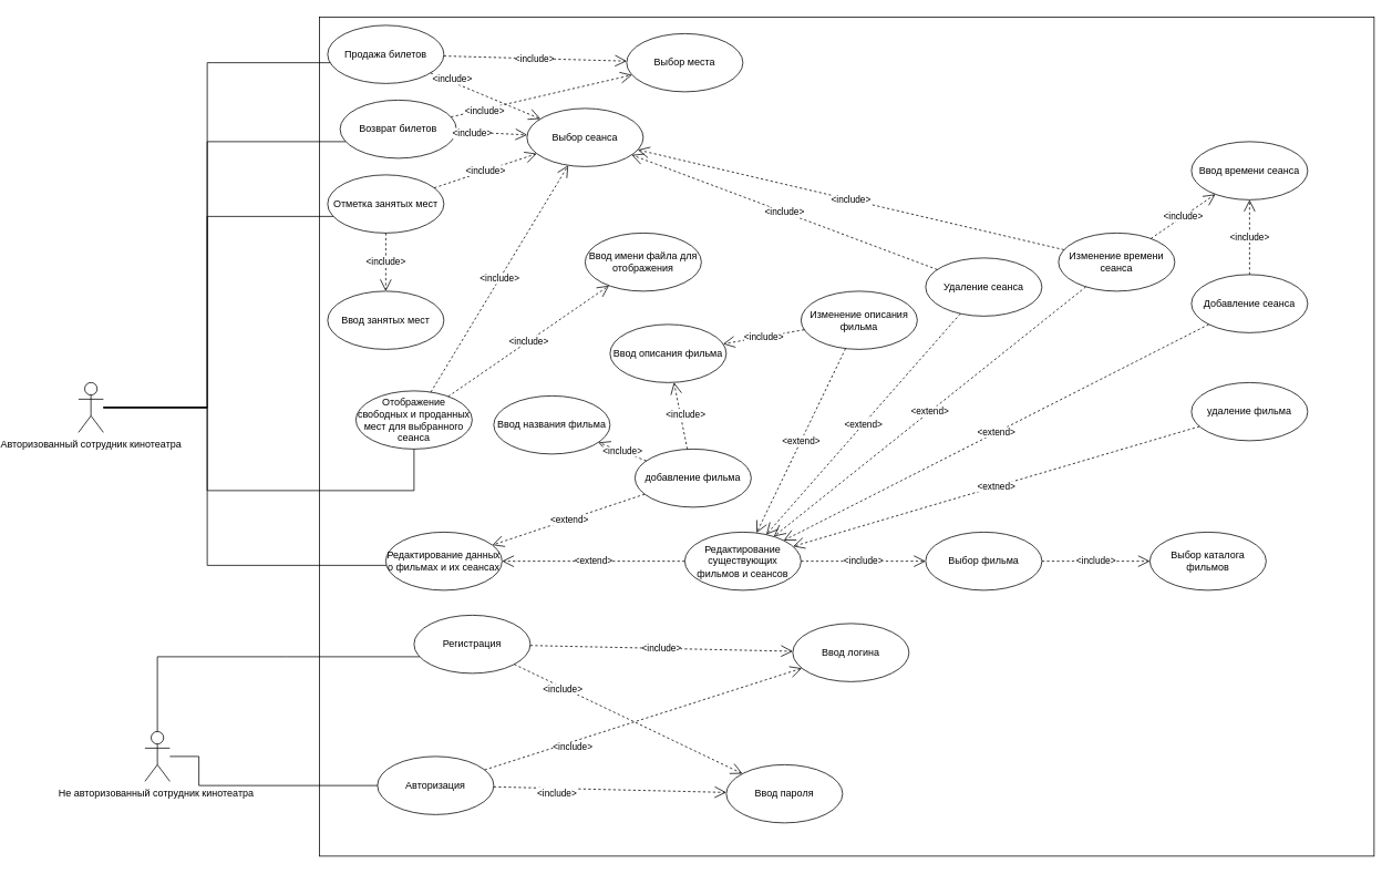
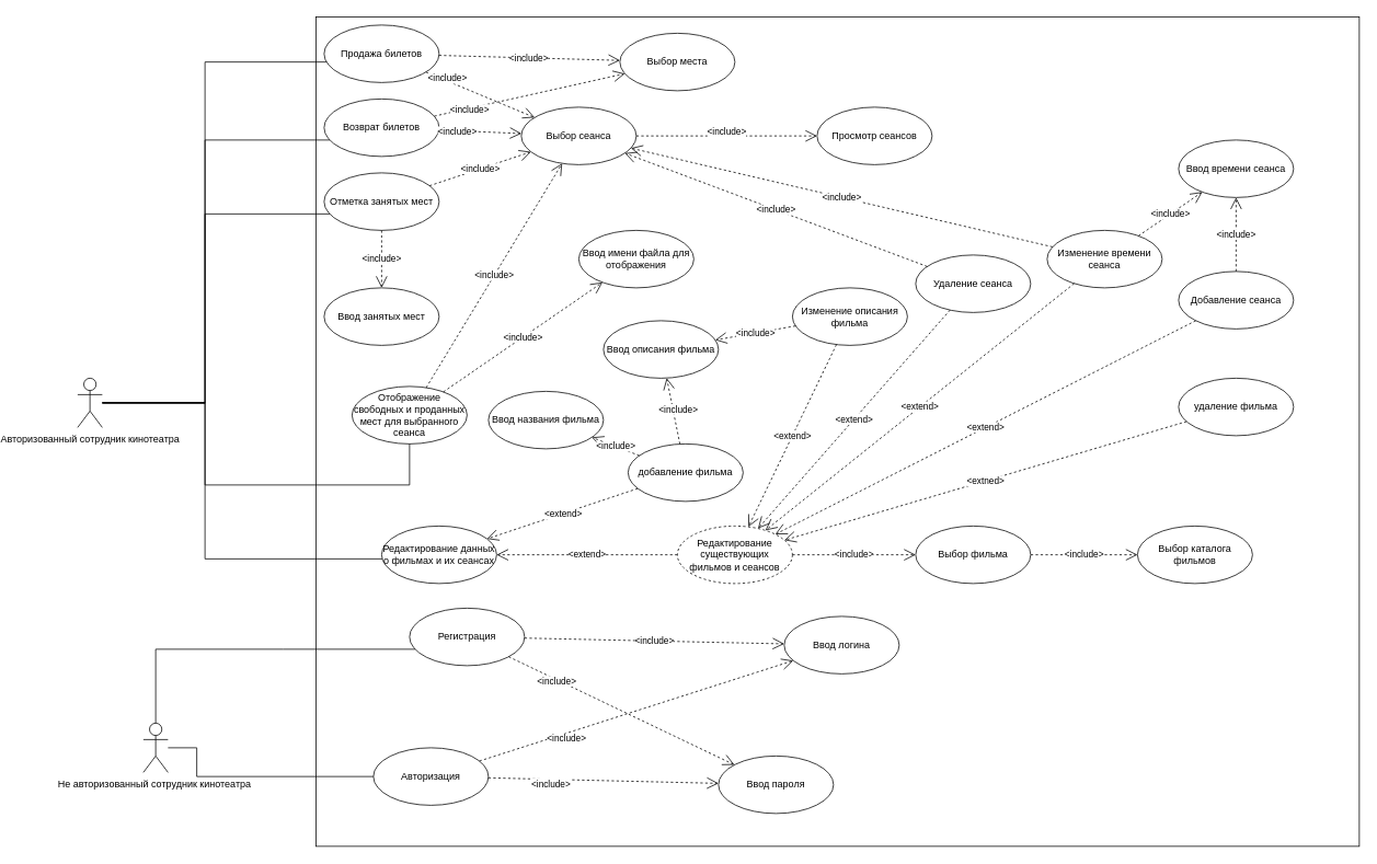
  <mxCell id="0" />
  <mxCell id="1" parent="0" />
  <mxCell id="2" value="Авторизованный сотрудник кинотеатра" style="shape=umlActor;verticalLabelPosition=bottom;verticalAlign=top;html=1;" parent="1" vertex="1"><mxGeometry x="20" y="460" width="30" height="60" as="geometry" /></mxCell>
  <mxCell id="3" value="" style="html=1;whiteSpace=wrap;" parent="1" vertex="1"><mxGeometry x="310" y="20" width="1270" height="1010" as="geometry" /></mxCell>
  <mxCell id="4" value="Продажа билетов" style="ellipse;whiteSpace=wrap;html=1;" parent="1" vertex="1"><mxGeometry x="320" y="30" width="140" height="70" as="geometry" /></mxCell>
- <mxCell id="5" value="Возврат билетов" style="ellipse;whiteSpace=wrap;html=1;" parent="1" vertex="1"><mxGeometry x="335" y="120" width="140" height="70" as="geometry" /></mxCell>
+ <mxCell id="5" value="Возврат билетов" style="ellipse;whiteSpace=wrap;html=1;" parent="1" vertex="1"><mxGeometry x="320" y="120" width="140" height="70" as="geometry" /></mxCell>
  <mxCell id="6" value="Отображение свободных и проданных мест для выбранного сеанса" style="ellipse;whiteSpace=wrap;html=1;" parent="1" vertex="1"><mxGeometry x="354" y="470" width="140" height="70" as="geometry" /></mxCell>
  <mxCell id="7" value="Редактирование данных о фильмах и их сеансах" style="ellipse;whiteSpace=wrap;html=1;" parent="1" vertex="1"><mxGeometry x="390" y="640" width="140" height="70" as="geometry" /></mxCell>
  <mxCell id="8" value="Отметка занятых мест" style="ellipse;whiteSpace=wrap;html=1;" parent="1" vertex="1"><mxGeometry x="320" y="210" width="140" height="70" as="geometry" /></mxCell>
+ <mxCell id="9" value="Просмотр сеансов" style="ellipse;whiteSpace=wrap;html=1;" parent="1" vertex="1"><mxGeometry x="920" y="130" width="140" height="70" as="geometry" /></mxCell>
+ <mxCell id="10" value="&amp;lt;include&amp;gt;" style="endArrow=open;endSize=12;dashed=1;html=1;rounded=0;" parent="1" source="25" target="9" edge="1"><mxGeometry y="5" width="160" relative="1" as="geometry"><mxPoint x="700" y="270" as="sourcePoint" /><mxPoint x="860" y="270" as="targetPoint" /><mxPoint as="offset" /></mxGeometry></mxCell>
  <mxCell id="11" value="&amp;lt;include&amp;gt;" style="endArrow=open;endSize=12;dashed=1;html=1;rounded=0;" parent="1" source="6" target="25" edge="1"><mxGeometry width="160" relative="1" as="geometry"><mxPoint x="558" y="290" as="sourcePoint" /><mxPoint x="640" y="260" as="targetPoint" /></mxGeometry></mxCell>
  <mxCell id="12" value="Выбор каталога фильмов" style="ellipse;whiteSpace=wrap;html=1;" parent="1" vertex="1"><mxGeometry x="1310" y="640" width="140" height="70" as="geometry" /></mxCell>
  <mxCell id="13" value="&amp;lt;include&amp;gt;" style="endArrow=open;endSize=12;dashed=1;html=1;rounded=0;" parent="1" source="39" target="12" edge="1"><mxGeometry width="160" relative="1" as="geometry"><mxPoint x="484" y="331" as="sourcePoint" /><mxPoint x="630" y="259" as="targetPoint" /></mxGeometry></mxCell>
  <mxCell id="14" value="&amp;lt;include&amp;gt;" style="endArrow=open;endSize=12;dashed=1;html=1;rounded=0;" parent="1" source="8" target="25" edge="1"><mxGeometry width="160" relative="1" as="geometry"><mxPoint x="484" y="331" as="sourcePoint" /><mxPoint x="630" y="259" as="targetPoint" /></mxGeometry></mxCell>
  <mxCell id="15" value="Выбор места" style="ellipse;whiteSpace=wrap;html=1;" parent="1" vertex="1"><mxGeometry x="680" y="40" width="140" height="70" as="geometry" /></mxCell>
  <mxCell id="16" value="&amp;lt;include&amp;gt;" style="endArrow=open;endSize=12;dashed=1;html=1;rounded=0;" parent="1" source="4" target="15" edge="1"><mxGeometry x="-0.007" width="160" relative="1" as="geometry"><mxPoint x="480" y="139" as="sourcePoint" /><mxPoint x="630" y="211" as="targetPoint" /><mxPoint as="offset" /></mxGeometry></mxCell>
  <mxCell id="17" value="&amp;lt;include&amp;gt;" style="endArrow=open;endSize=12;dashed=1;html=1;rounded=0;" parent="1" source="5" target="25" edge="1"><mxGeometry x="-0.565" y="-2" width="160" relative="1" as="geometry"><mxPoint x="500" y="117" as="sourcePoint" /><mxPoint x="630" y="122" as="targetPoint" /><mxPoint y="-1" as="offset" /></mxGeometry></mxCell>
  <mxCell id="18" value="Ввод имени файла для отображения" style="ellipse;whiteSpace=wrap;html=1;" parent="1" vertex="1"><mxGeometry x="630" y="280" width="140" height="70" as="geometry" /></mxCell>
  <mxCell id="19" value="&amp;lt;include&amp;gt;" style="endArrow=open;endSize=12;dashed=1;html=1;rounded=0;" parent="1" source="6" target="18" edge="1"><mxGeometry width="160" relative="1" as="geometry"><mxPoint x="481" y="511" as="sourcePoint" /><mxPoint x="909" y="309" as="targetPoint" /></mxGeometry></mxCell>
  <mxCell id="20" value="" style="endArrow=none;html=1;edgeStyle=orthogonalEdgeStyle;rounded=0;" parent="1" source="2" target="4" edge="1"><mxGeometry relative="1" as="geometry"><mxPoint x="670" y="360" as="sourcePoint" /><mxPoint x="830" y="360" as="targetPoint" /><Array as="points"><mxPoint x="175" y="75" /></Array></mxGeometry></mxCell>
  <mxCell id="21" value="" style="endArrow=none;html=1;edgeStyle=orthogonalEdgeStyle;rounded=0;" parent="1" source="2" target="5" edge="1"><mxGeometry relative="1" as="geometry"><mxPoint x="185" y="445" as="sourcePoint" /><mxPoint x="440" y="120" as="targetPoint" /><Array as="points"><mxPoint x="175" y="170" /></Array></mxGeometry></mxCell>
  <mxCell id="22" value="" style="endArrow=none;html=1;edgeStyle=orthogonalEdgeStyle;rounded=0;" parent="1" source="2" target="6" edge="1"><mxGeometry relative="1" as="geometry"><mxPoint x="200" y="475" as="sourcePoint" /><mxPoint x="361" y="230" as="targetPoint" /><Array as="points"><mxPoint x="175" y="590" /><mxPoint x="424" y="590" /></Array></mxGeometry></mxCell>
  <mxCell id="23" value="" style="endArrow=none;html=1;edgeStyle=orthogonalEdgeStyle;rounded=0;" parent="1" source="2" target="7" edge="1"><mxGeometry relative="1" as="geometry"><mxPoint x="210" y="485" as="sourcePoint" /><mxPoint x="371" y="240" as="targetPoint" /><Array as="points"><mxPoint x="175" y="680" /></Array></mxGeometry></mxCell>
  <mxCell id="24" value="" style="endArrow=none;html=1;edgeStyle=orthogonalEdgeStyle;rounded=0;" parent="1" source="2" target="8" edge="1"><mxGeometry relative="1" as="geometry"><mxPoint x="220" y="495" as="sourcePoint" /><mxPoint x="381" y="250" as="targetPoint" /><Array as="points"><mxPoint x="175" y="260" /></Array></mxGeometry></mxCell>
  <mxCell id="25" value="Выбор сеанса" style="ellipse;whiteSpace=wrap;html=1;" parent="1" vertex="1"><mxGeometry x="560" y="130" width="140" height="70" as="geometry" /></mxCell>
  <mxCell id="26" value="&amp;lt;include&amp;gt;" style="endArrow=open;endSize=12;dashed=1;html=1;rounded=0;" parent="1" source="4" target="25" edge="1"><mxGeometry x="-0.622" y="3" width="160" relative="1" as="geometry"><mxPoint x="470" y="117" as="sourcePoint" /><mxPoint x="720" y="378" as="targetPoint" /><mxPoint as="offset" /></mxGeometry></mxCell>
  <mxCell id="27" value="Добавление сеанса" style="ellipse;whiteSpace=wrap;html=1;" parent="1" vertex="1"><mxGeometry x="1360" y="330" width="140" height="70" as="geometry" /></mxCell>
  <mxCell id="28" value="добавление фильма" style="ellipse;whiteSpace=wrap;html=1;" parent="1" vertex="1"><mxGeometry x="690" y="540" width="140" height="70" as="geometry" /></mxCell>
- <mxCell id="29" value="Редактирование существующих фильмов и сеансов" style="ellipse;whiteSpace=wrap;html=1;" parent="1" vertex="1"><mxGeometry x="750" y="640" width="140" height="70" as="geometry" /></mxCell>
+ <mxCell id="29" value="Редактирование существующих фильмов и сеансов" style="ellipse;whiteSpace=wrap;html=1;dashed=1;" parent="1" vertex="1"><mxGeometry x="750" y="640" width="140" height="70" as="geometry" /></mxCell>
  <mxCell id="30" value="удаление фильма" style="ellipse;whiteSpace=wrap;html=1;" parent="1" vertex="1"><mxGeometry x="1360" y="460" width="140" height="70" as="geometry" /></mxCell>
  <mxCell id="31" value="Изменение описания фильма" style="ellipse;whiteSpace=wrap;html=1;" parent="1" vertex="1"><mxGeometry x="890" y="350" width="140" height="70" as="geometry" /></mxCell>
  <mxCell id="32" value="&amp;lt;extend&amp;gt;" style="endArrow=open;endSize=12;dashed=1;html=1;rounded=0;" parent="1" source="29" target="7" edge="1"><mxGeometry width="160" relative="1" as="geometry"><mxPoint x="540" y="510" as="sourcePoint" /><mxPoint x="700" y="510" as="targetPoint" /></mxGeometry></mxCell>
  <mxCell id="33" value="&amp;lt;extend&amp;gt;" style="endArrow=open;endSize=12;dashed=1;html=1;rounded=0;" parent="1" source="28" target="7" edge="1"><mxGeometry x="-0.006" width="160" relative="1" as="geometry"><mxPoint x="520" y="500" as="sourcePoint" /><mxPoint x="680" y="500" as="targetPoint" /><mxPoint as="offset" /></mxGeometry></mxCell>
  <mxCell id="34" value="Ввод описания фильма" style="ellipse;whiteSpace=wrap;html=1;container=1;" parent="1" vertex="1"><mxGeometry x="660" y="390" width="140" height="70" as="geometry" /></mxCell>
  <mxCell id="35" value="&amp;lt;include&amp;gt;" style="endArrow=open;endSize=12;dashed=1;html=1;rounded=0;" parent="1" source="28" target="34" edge="1"><mxGeometry x="0.03" y="-6" width="160" relative="1" as="geometry"><mxPoint x="570" y="530" as="sourcePoint" /><mxPoint x="730" y="530" as="targetPoint" /><mxPoint as="offset" /></mxGeometry></mxCell>
  <mxCell id="36" value="Ввод названия фильма" style="ellipse;whiteSpace=wrap;html=1;container=1;" parent="1" vertex="1"><mxGeometry x="520" y="476" width="140" height="70" as="geometry" /></mxCell>
  <mxCell id="37" value="&amp;lt;include&amp;gt;" style="endArrow=open;endSize=12;dashed=1;html=1;rounded=0;" parent="1" source="28" target="36" edge="1"><mxGeometry x="-0.004" width="160" relative="1" as="geometry"><mxPoint x="583" y="530" as="sourcePoint" /><mxPoint x="477" y="545" as="targetPoint" /><mxPoint as="offset" /></mxGeometry></mxCell>
  <mxCell id="38" value="Изменение времени сеанса" style="ellipse;whiteSpace=wrap;html=1;" parent="1" vertex="1"><mxGeometry x="1200" y="280" width="140" height="70" as="geometry" /></mxCell>
  <mxCell id="39" value="Выбор фильма" style="ellipse;whiteSpace=wrap;html=1;" parent="1" vertex="1"><mxGeometry x="1040" y="640" width="140" height="70" as="geometry" /></mxCell>
  <mxCell id="40" value="&amp;lt;include&amp;gt;" style="endArrow=open;endSize=12;dashed=1;html=1;rounded=0;" parent="1" source="38" target="25" edge="1"><mxGeometry width="160" relative="1" as="geometry"><mxPoint x="920" y="410" as="sourcePoint" /><mxPoint x="1080" y="410" as="targetPoint" /></mxGeometry></mxCell>
  <mxCell id="41" value="&amp;lt;include&amp;gt;" style="endArrow=open;endSize=12;dashed=1;html=1;rounded=0;" parent="1" source="27" target="46" edge="1"><mxGeometry width="160" relative="1" as="geometry"><mxPoint x="1095" y="369" as="sourcePoint" /><mxPoint x="1115" y="411" as="targetPoint" /></mxGeometry></mxCell>
  <mxCell id="42" value="&amp;lt;include&amp;gt;" style="endArrow=open;endSize=12;dashed=1;html=1;rounded=0;" parent="1" source="5" target="15" edge="1"><mxGeometry x="-0.633" y="-2" width="160" relative="1" as="geometry"><mxPoint x="510" y="85" as="sourcePoint" /><mxPoint x="690" y="85" as="targetPoint" /><mxPoint as="offset" /></mxGeometry></mxCell>
  <mxCell id="43" value="Ввод занятых мест" style="ellipse;whiteSpace=wrap;html=1;" parent="1" vertex="1"><mxGeometry x="320" y="350" width="140" height="70" as="geometry" /></mxCell>
  <mxCell id="44" value="&amp;lt;include&amp;gt;" style="endArrow=open;endSize=12;dashed=1;html=1;rounded=0;" parent="1" source="8" target="43" edge="1"><mxGeometry width="160" relative="1" as="geometry"><mxPoint x="630" y="260" as="sourcePoint" /><mxPoint x="790" y="260" as="targetPoint" /></mxGeometry></mxCell>
  <mxCell id="45" value="Удаление сеанса" style="ellipse;whiteSpace=wrap;html=1;" parent="1" vertex="1"><mxGeometry x="1040" y="310" width="140" height="70" as="geometry" /></mxCell>
  <mxCell id="46" value="Ввод времени сеанса" style="ellipse;whiteSpace=wrap;html=1;" parent="1" vertex="1"><mxGeometry x="1360" y="170" width="140" height="70" as="geometry" /></mxCell>
  <mxCell id="47" value="&amp;lt;include&amp;gt;" style="endArrow=open;endSize=12;dashed=1;html=1;rounded=0;" parent="1" source="29" target="39" edge="1"><mxGeometry width="160" relative="1" as="geometry"><mxPoint x="960" y="610" as="sourcePoint" /><mxPoint x="1120" y="610" as="targetPoint" /></mxGeometry></mxCell>
  <mxCell id="48" value="&amp;lt;include&amp;gt;" style="endArrow=open;endSize=12;dashed=1;html=1;rounded=0;" parent="1" source="38" target="46" edge="1"><mxGeometry width="160" relative="1" as="geometry"><mxPoint x="1030" y="420" as="sourcePoint" /><mxPoint x="1190" y="420" as="targetPoint" /></mxGeometry></mxCell>
  <mxCell id="49" value="&amp;lt;extend&amp;gt;" style="endArrow=open;endSize=12;dashed=1;html=1;rounded=0;" parent="1" source="27" target="29" edge="1"><mxGeometry width="160" relative="1" as="geometry"><mxPoint x="1030" y="420" as="sourcePoint" /><mxPoint x="1190" y="420" as="targetPoint" /></mxGeometry></mxCell>
  <mxCell id="50" value="&amp;lt;extend&amp;gt;" style="endArrow=open;endSize=12;dashed=1;html=1;rounded=0;" parent="1" source="38" target="29" edge="1"><mxGeometry width="160" relative="1" as="geometry"><mxPoint x="1030" y="420" as="sourcePoint" /><mxPoint x="1190" y="420" as="targetPoint" /></mxGeometry></mxCell>
  <mxCell id="51" value="&amp;lt;extend&amp;gt;" style="endArrow=open;endSize=12;dashed=1;html=1;rounded=0;" parent="1" source="31" target="29" edge="1"><mxGeometry x="0.002" width="160" relative="1" as="geometry"><mxPoint x="1030" y="520" as="sourcePoint" /><mxPoint x="1190" y="520" as="targetPoint" /><mxPoint as="offset" /></mxGeometry></mxCell>
  <mxCell id="52" value="&amp;lt;include&amp;gt;" style="endArrow=open;endSize=12;dashed=1;html=1;rounded=0;" parent="1" source="31" target="34" edge="1"><mxGeometry width="160" relative="1" as="geometry"><mxPoint x="990" y="550" as="sourcePoint" /><mxPoint x="1150" y="550" as="targetPoint" /></mxGeometry></mxCell>
  <mxCell id="53" value="&amp;lt;extned&amp;gt;" style="endArrow=open;endSize=12;dashed=1;html=1;rounded=0;" parent="1" source="30" target="29" edge="1"><mxGeometry width="160" relative="1" as="geometry"><mxPoint x="990" y="500" as="sourcePoint" /><mxPoint x="1150" y="500" as="targetPoint" /></mxGeometry></mxCell>
  <mxCell id="54" value="&amp;lt;extend&amp;gt;" style="endArrow=open;endSize=12;dashed=1;html=1;rounded=0;" parent="1" source="45" target="29" edge="1"><mxGeometry width="160" relative="1" as="geometry"><mxPoint x="820" y="460" as="sourcePoint" /><mxPoint x="980" y="460" as="targetPoint" /></mxGeometry></mxCell>
  <mxCell id="55" value="&amp;lt;include&amp;gt;" style="endArrow=open;endSize=12;dashed=1;html=1;rounded=0;" parent="1" source="45" target="25" edge="1"><mxGeometry width="160" relative="1" as="geometry"><mxPoint x="820" y="350" as="sourcePoint" /><mxPoint x="980" y="350" as="targetPoint" /></mxGeometry></mxCell>
  <mxCell id="56" value="Не авторизованный сотрудник кинотеатра&amp;nbsp;" style="shape=umlActor;verticalLabelPosition=bottom;verticalAlign=top;html=1;" vertex="1" parent="1"><mxGeometry x="100" y="880" width="30" height="60" as="geometry" /></mxCell>
  <mxCell id="57" value="Регистрация" style="ellipse;whiteSpace=wrap;html=1;" vertex="1" parent="1"><mxGeometry x="424" y="740" width="140" height="70" as="geometry" /></mxCell>
  <mxCell id="58" value="Авторизация" style="ellipse;whiteSpace=wrap;html=1;" vertex="1" parent="1"><mxGeometry x="380" y="910" width="140" height="70" as="geometry" /></mxCell>
  <mxCell id="59" value="Ввод логина" style="ellipse;whiteSpace=wrap;html=1;" vertex="1" parent="1"><mxGeometry x="880" y="750" width="140" height="70" as="geometry" /></mxCell>
  <mxCell id="60" value="Ввод пароля" style="ellipse;whiteSpace=wrap;html=1;" vertex="1" parent="1"><mxGeometry x="800" y="920" width="140" height="70" as="geometry" /></mxCell>
  <mxCell id="61" value="" style="endArrow=none;html=1;edgeStyle=orthogonalEdgeStyle;rounded=0;" edge="1" parent="1" source="56" target="57"><mxGeometry relative="1" as="geometry"><mxPoint x="280" y="710" as="sourcePoint" /><mxPoint x="440" y="710" as="targetPoint" /><Array as="points"><mxPoint x="270" y="790" /><mxPoint x="270" y="790" /></Array></mxGeometry></mxCell>
  <mxCell id="62" value="" style="endArrow=none;html=1;edgeStyle=orthogonalEdgeStyle;rounded=0;" edge="1" parent="1" source="56" target="58"><mxGeometry relative="1" as="geometry"><mxPoint x="190" y="800" as="sourcePoint" /><mxPoint x="361" y="800" as="targetPoint" /><Array as="points"><mxPoint x="165" y="910" /></Array></mxGeometry></mxCell>
  <mxCell id="63" value="&amp;lt;include&amp;gt;" style="endArrow=open;endSize=12;dashed=1;html=1;rounded=0;" edge="1" parent="1" source="57" target="59"><mxGeometry width="160" relative="1" as="geometry"><mxPoint x="440" y="780" as="sourcePoint" /><mxPoint x="600" y="780" as="targetPoint" /><mxPoint as="offset" /></mxGeometry></mxCell>
  <mxCell id="64" value="&amp;lt;include&amp;gt;" style="endArrow=open;endSize=12;dashed=1;html=1;rounded=0;" edge="1" parent="1" source="57" target="60"><mxGeometry x="-0.565" y="-2" width="160" relative="1" as="geometry"><mxPoint x="500" y="795" as="sourcePoint" /><mxPoint x="620" y="795" as="targetPoint" /><mxPoint as="offset" /></mxGeometry></mxCell>
  <mxCell id="65" value="&amp;lt;include&amp;gt;" style="endArrow=open;endSize=12;dashed=1;html=1;rounded=0;" edge="1" parent="1" source="58" target="59"><mxGeometry x="-0.458" y="-6" width="160" relative="1" as="geometry"><mxPoint x="486" y="816" as="sourcePoint" /><mxPoint x="644" y="874" as="targetPoint" /><mxPoint as="offset" /></mxGeometry></mxCell>
  <mxCell id="66" value="&amp;lt;include&amp;gt;" style="endArrow=open;endSize=12;dashed=1;html=1;rounded=0;" edge="1" parent="1" source="58" target="60"><mxGeometry x="-0.458" y="-6" width="160" relative="1" as="geometry"><mxPoint x="487" y="882" as="sourcePoint" /><mxPoint x="637" y="818" as="targetPoint" /><mxPoint as="offset" /></mxGeometry></mxCell>
